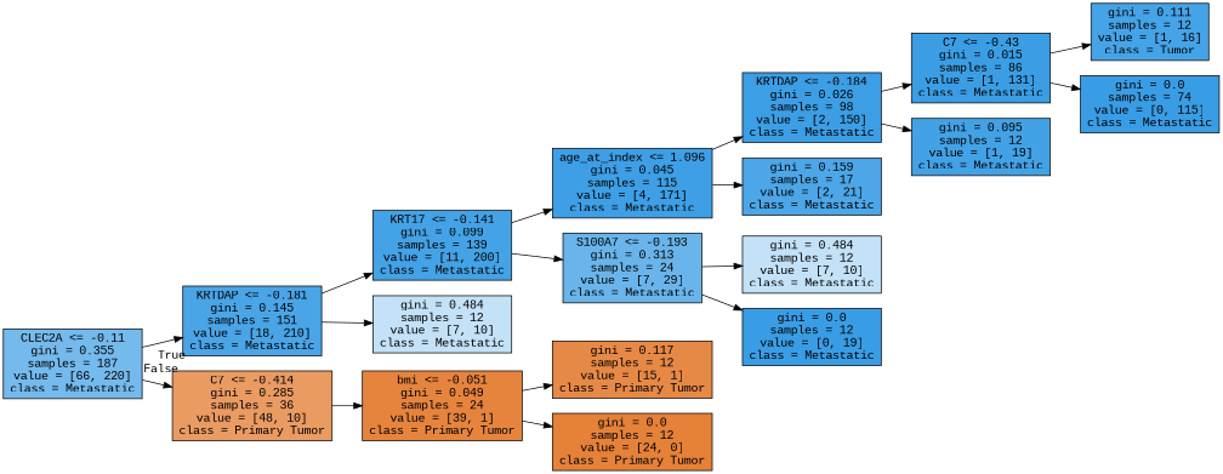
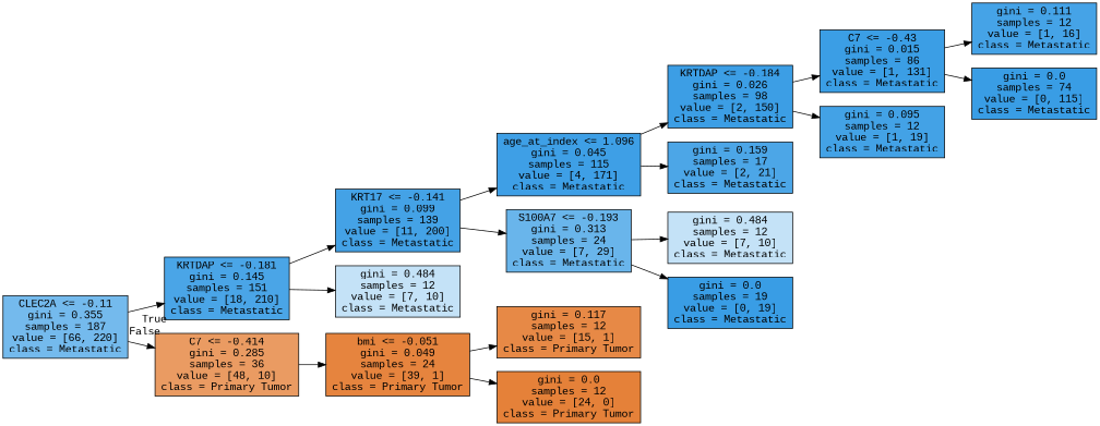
  digraph {
    fontname="Liberation Mono"
    rankdir=LR
    node [color=black fillcolor="#c4e2f7" fontname="Liberation Mono" shape=box style=filled]
    edge [fontname="Liberation Mono"]
    n1 [fillcolor="#74baed" label="CLEC2A <= -0.11\ngini = 0.355\nsamples = 187\nvalue = [66, 220]\nclass = Metastatic"]
    n2 [fillcolor="#4aa5e7" label="KRTDAP <= -0.181\ngini = 0.145\nsamples = 151\nvalue = [18, 210]\nclass = Metastatic"]
    n3 [fillcolor="#ea9b62" label="C7 <= -0.414\ngini = 0.285\nsamples = 36\nvalue = [48, 10]\nclass = Primary Tumor"]
    n4 [fillcolor="#44a2e6" label="KRT17 <= -0.141\ngini = 0.099\nsamples = 139\nvalue = [11, 200]\nclass = Metastatic"]
    n5 [label="gini = 0.484\nsamples = 12\nvalue = [7, 10]\nclass = Metastatic"]
    n6 [fillcolor="#e6843e" label="bmi <= -0.051\ngini = 0.049\nsamples = 24\nvalue = [39, 1]\nclass = Primary Tumor"]
    n7 [fillcolor="#3e9fe6" label="age_at_index <= 1.096\ngini = 0.045\nsamples = 115\nvalue = [4, 171]\nclass = Metastatic"]
    n8 [fillcolor="#69b5eb" label="S100A7 <= -0.193\ngini = 0.313\nsamples = 24\nvalue = [7, 29]\nclass = Metastatic"]
    n9 [fillcolor="#3c9ee5" label="KRTDAP <= -0.184\ngini = 0.026\nsamples = 98\nvalue = [2, 150]\nclass = Metastatic"]
    n10 [fillcolor="#4ca6e7" label="gini = 0.159\nsamples = 17\nvalue = [2, 21]\nclass = Metastatic"]
    n11 [label="gini = 0.484\nsamples = 12\nvalue = [7, 10]\nclass = Metastatic"]
-   n12 [fillcolor="#399de5" label="gini = 0.0\nsamples = 12\nvalue = [0, 19]\nclass = Metastatic"]
+   n12 [fillcolor="#399de5" label="gini = 0.0\nsamples = 19\nvalue = [0, 19]\nclass = Metastatic"]
    n13 [fillcolor="#3b9ee5" label="C7 <= -0.43\ngini = 0.015\nsamples = 86\nvalue = [1, 131]\nclass = Metastatic"]
    n14 [fillcolor="#43a2e6" label="gini = 0.095\nsamples = 12\nvalue = [1, 19]\nclass = Metastatic"]
-   n15 [fillcolor="#45a3e7" label="gini = 0.111\nsamples = 12\nvalue = [1, 16]\nclass = Tumor"]
+   n15 [fillcolor="#45a3e7" label="gini = 0.111\nsamples = 12\nvalue = [1, 16]\nclass = Metastatic"]
    n16 [fillcolor="#399de5" label="gini = 0.0\nsamples = 74\nvalue = [0, 115]\nclass = Metastatic"]
    n17 [fillcolor="#e78946" label="gini = 0.117\nsamples = 12\nvalue = [15, 1]\nclass = Primary Tumor"]
    n18 [fillcolor="#e58139" label="gini = 0.0\nsamples = 12\nvalue = [24, 0]\nclass = Primary Tumor"]
    n1 -> n2 [headlabel=True labelangle=45 labeldistance=2.5]
    n1 -> n3 [headlabel=False labelangle=-45 labeldistance=2.5]
    n2 -> n4
    n2 -> n5
    n3 -> n6
    n4 -> n7
    n4 -> n8
    n6 -> n17
    n6 -> n18
    n7 -> n9
    n7 -> n10
    n8 -> n11
    n8 -> n12
    n9 -> n13
    n9 -> n14
    n13 -> n15
    n13 -> n16
  }
